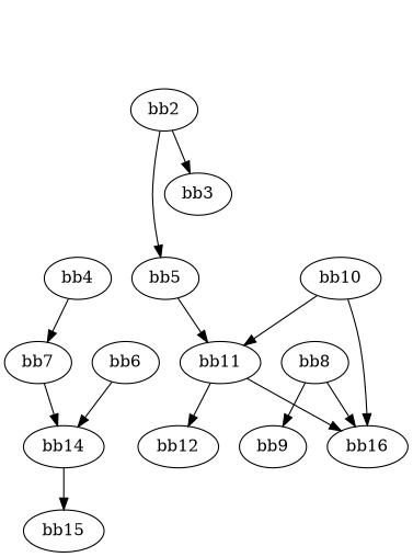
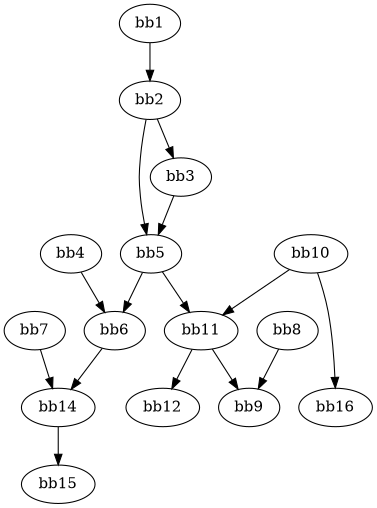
  digraph {
+   n1 [label="bb1\l"]
    n2 [label="bb2\l"]
    n3 [label="bb16\l"]
    n4 [label="bb3\l"]
    n5 [label="bb5\l"]
    n6 [label="bb6\l"]
    n7 [label="bb11\l"]
    n8 [label="bb4\l"]
    n9 [label="bb7\l"]
    n10 [label="bb14\l"]
    n11 [label="bb8\l"]
    n12 [label="bb9\l"]
    n13 [label="bb15\l"]
    n14 [label="bb10\l"]
    n15 [label="bb12\l"]
+   n1 -> n2
    n2 -> n4
    n2 -> n5
+   n4 -> n5
+   n5 -> n6
    n5 -> n7
    n6 -> n10
-   n7 -> n3
+   n7 -> n12
    n7 -> n15
-   n8 -> n9
+   n8 -> n6
    n9 -> n10
    n10 -> n13
-   n11 -> n3
    n11 -> n12
    n14 -> n3
    n14 -> n7
  }
